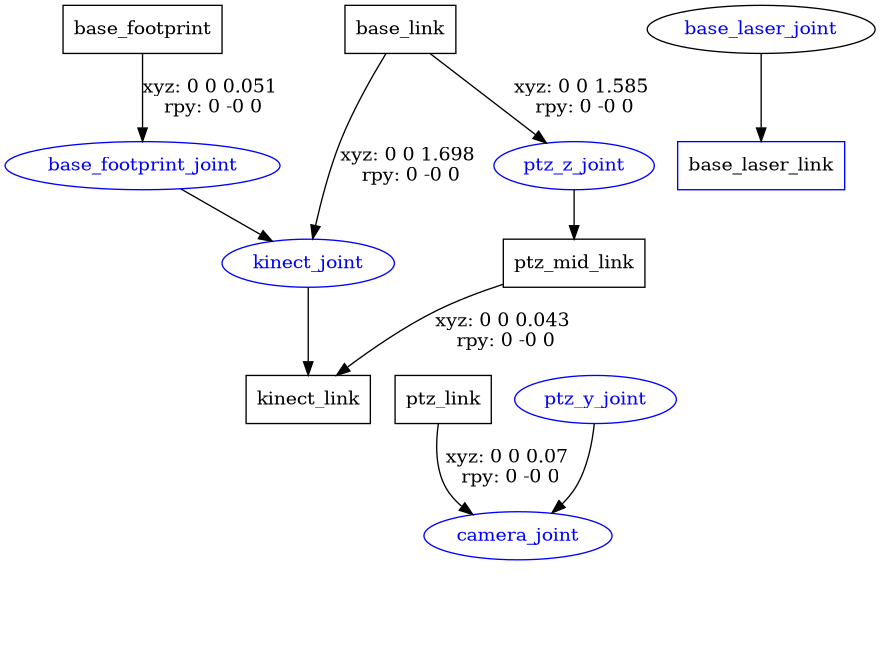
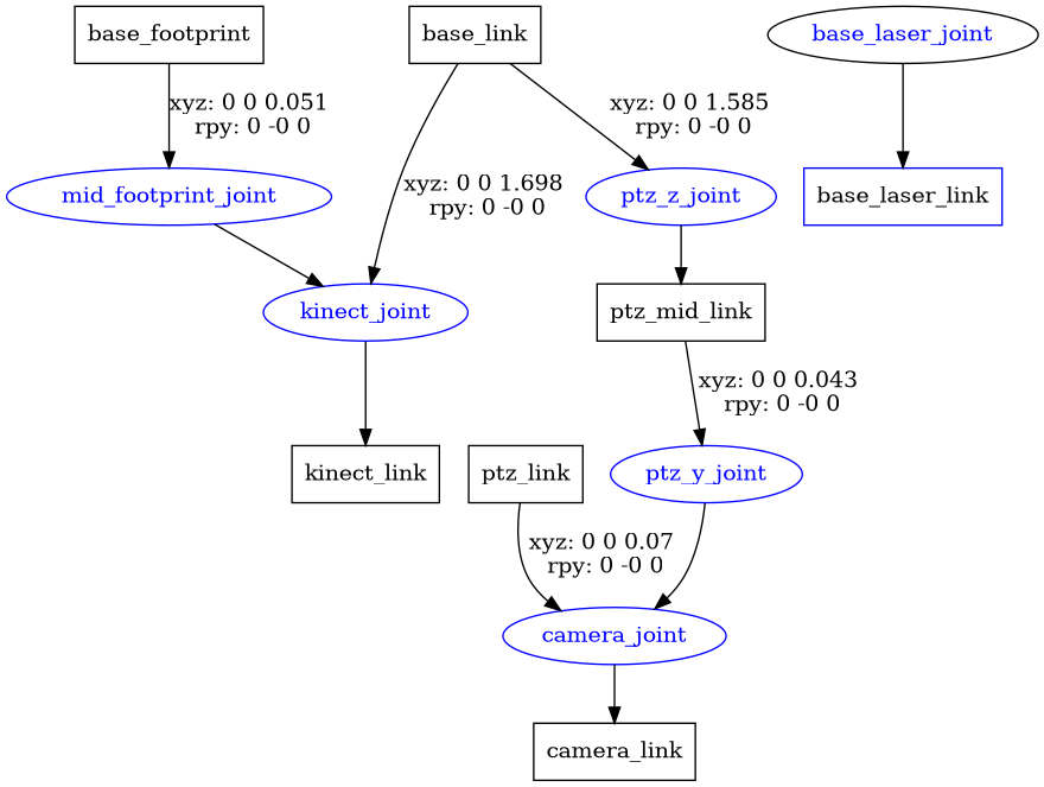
  digraph {
    node [shape=box]
    n1 [label=base_footprint]
-   base_footprint_joint [color=blue fontcolor=blue shape=ellipse]
+   base_footprint_joint [color=blue fontcolor=blue shape=ellipse label=mid_footprint_joint]
    kinect_joint [color=blue fontcolor=blue shape=ellipse]
    n4 [label=base_link]
    ptz_z_joint [color=blue fontcolor=blue shape=ellipse]
    base_laser_joint [color=black fontcolor=blue shape=ellipse]
    n7 [color=blue label=base_laser_link]
    n8 [label=kinect_link]
    n9 [label=ptz_mid_link]
    ptz_y_joint [color=blue fontcolor=blue shape=ellipse]
    camera_joint [color=blue fontcolor=blue shape=ellipse]
    n12 [label=ptz_link]
+   n13 [label=camera_link]
    n1 -> base_footprint_joint [label="xyz: 0 0 0.051 \nrpy: 0 -0 0"]
    base_footprint_joint -> kinect_joint
    kinect_joint -> n8
    n4 -> kinect_joint [label="xyz: 0 0 1.698 \nrpy: 0 -0 0"]
    n4 -> ptz_z_joint [label="xyz: 0 0 1.585 \nrpy: 0 -0 0"]
    ptz_z_joint -> n9
    base_laser_joint -> n7
-   n9 -> n8 [label="xyz: 0 0 0.043 \nrpy: 0 -0 0"]
+   n9 -> ptz_y_joint [label="xyz: 0 0 0.043 \nrpy: 0 -0 0"]
    ptz_y_joint -> camera_joint
+   camera_joint -> n13
    n12 -> camera_joint [label="xyz: 0 0 0.07 \nrpy: 0 -0 0"]
  }
